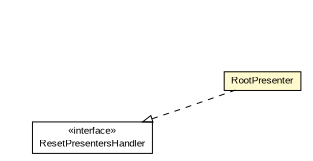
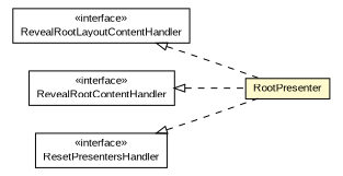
  digraph {
    nodesep=0.25
    rankdir=LR
    ranksep=0.5
    node [fontcolor=black fontname=arial fontsize=10.0 shape=plaintext]
    edge [arrowtail=empty dir=back fontname=arial fontsize=10 headport=p labelfontname=arial labelfontsize=10 style=dashed tailport=p]
    n1 [label=<<table title="com.gwtplatform.mvp.client.RootPresenter" border="0" cellborder="1" cellspacing="0" cellpadding="2" port="p" bgcolor="lemonChiffon" href="./RootPresenter.html"> 		<tr><td><table border="0" cellspacing="0" cellpadding="1"> <tr><td align="center" balign="center"> RootPresenter </td></tr> 		</table></td></tr> 		</table>>]
+   n2 [label=<<table title="com.gwtplatform.mvp.client.proxy.RevealRootLayoutContentHandler" border="0" cellborder="1" cellspacing="0" cellpadding="2" port="p" href="./proxy/RevealRootLayoutContentHandler.html"> 		<tr><td><table border="0" cellspacing="0" cellpadding="1"> <tr><td align="center" balign="center"> &#171;interface&#187; </td></tr> <tr><td align="center" balign="center"> RevealRootLayoutContentHandler </td></tr> 		</table></td></tr> 		</table>>]
+   n3 [label=<<table title="com.gwtplatform.mvp.client.proxy.RevealRootContentHandler" border="0" cellborder="1" cellspacing="0" cellpadding="2" port="p" href="./proxy/RevealRootContentHandler.html"> 		<tr><td><table border="0" cellspacing="0" cellpadding="1"> <tr><td align="center" balign="center"> &#171;interface&#187; </td></tr> <tr><td align="center" balign="center"> RevealRootContentHandler </td></tr> 		</table></td></tr> 		</table>>]
    n4 [label=<<table title="com.gwtplatform.mvp.client.proxy.ResetPresentersHandler" border="0" cellborder="1" cellspacing="0" cellpadding="2" port="p" href="./proxy/ResetPresentersHandler.html"> 		<tr><td><table border="0" cellspacing="0" cellpadding="1"> <tr><td align="center" balign="center"> &#171;interface&#187; </td></tr> <tr><td align="center" balign="center"> ResetPresentersHandler </td></tr> 		</table></td></tr> 		</table>>]
+   n2 -> n1
+   n3 -> n1
    n4 -> n1
  }
